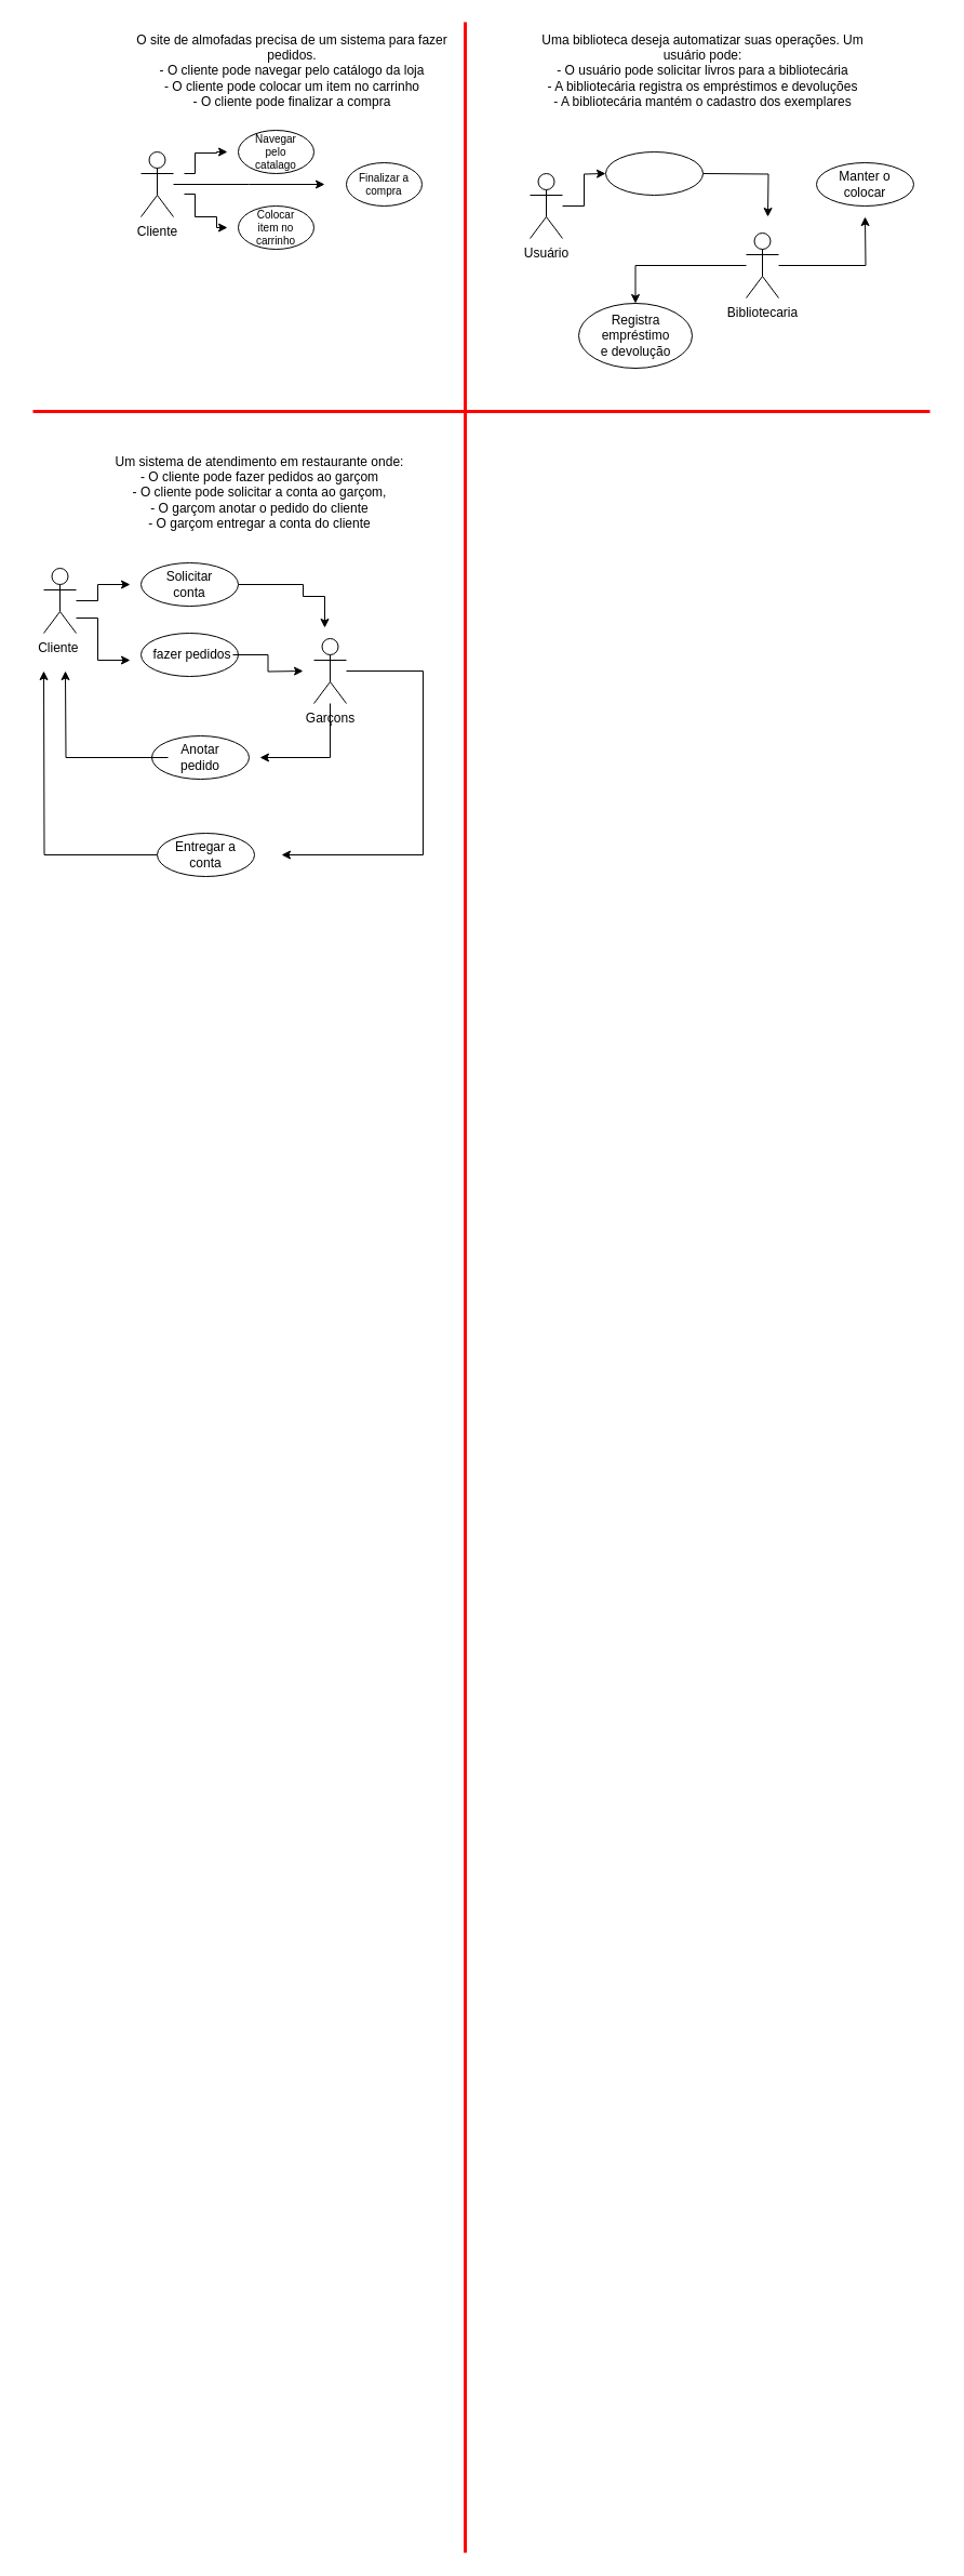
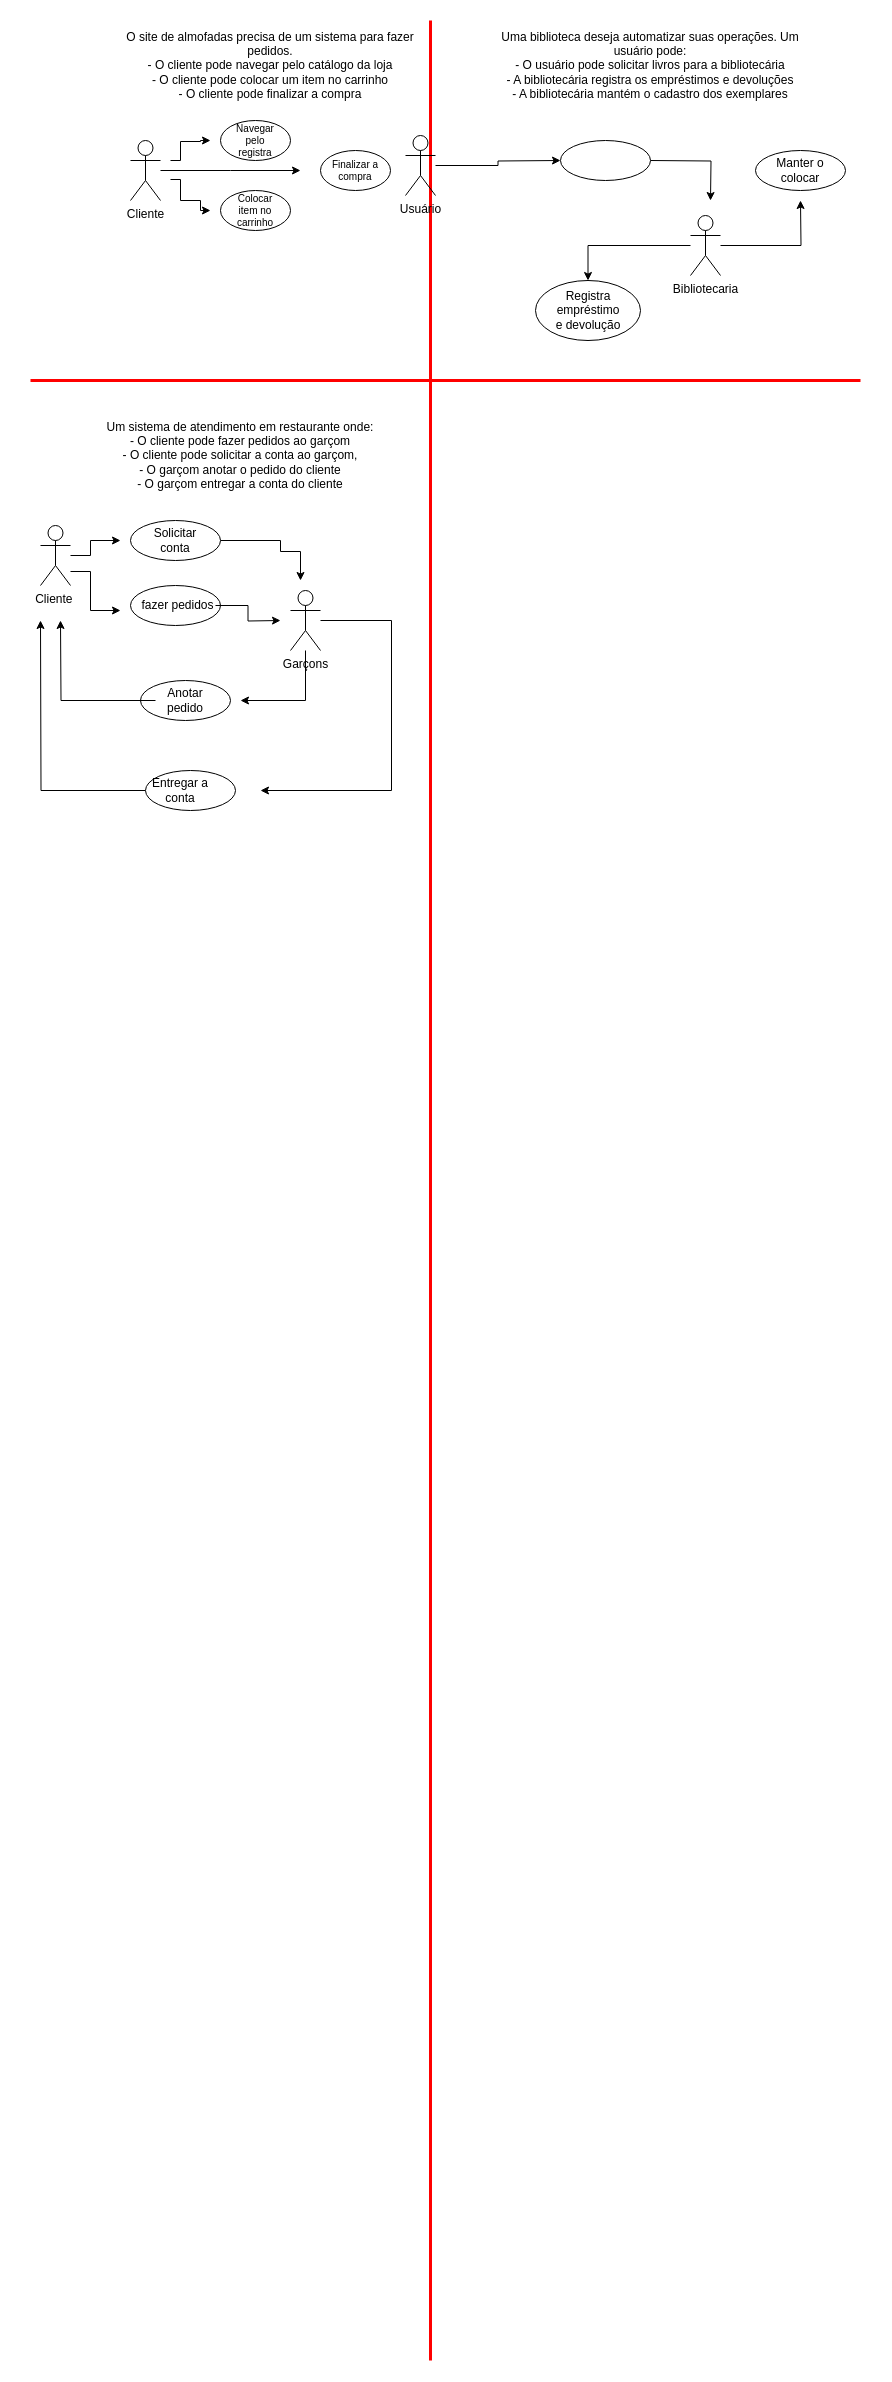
  <mxCell id="0" />
  <mxCell id="1" parent="0" />
  <mxCell id="2" style="edgeStyle=orthogonalEdgeStyle;rounded=0;orthogonalLoop=1;jettySize=auto;html=1;" edge="1" parent="1"><mxGeometry relative="1" as="geometry"><mxPoint x="210" y="140" as="targetPoint" /><mxPoint x="170" y="160" as="sourcePoint" /><Array as="points"><mxPoint x="180" y="160" /><mxPoint x="180" y="141" /><mxPoint x="200" y="141" /></Array></mxGeometry></mxCell>
  <mxCell id="3" style="edgeStyle=orthogonalEdgeStyle;rounded=0;orthogonalLoop=1;jettySize=auto;html=1;" edge="1" parent="1" source="5"><mxGeometry relative="1" as="geometry"><mxPoint x="300" y="170" as="targetPoint" /></mxGeometry></mxCell>
  <mxCell id="4" style="edgeStyle=orthogonalEdgeStyle;rounded=0;orthogonalLoop=1;jettySize=auto;html=1;" edge="1" parent="1"><mxGeometry relative="1" as="geometry"><mxPoint x="210" y="210" as="targetPoint" /><mxPoint x="170" y="179" as="sourcePoint" /><Array as="points"><mxPoint x="180" y="179" /><mxPoint x="180" y="200" /><mxPoint x="200" y="200" /></Array></mxGeometry></mxCell>
  <mxCell id="5" value="Cliente" style="shape=umlActor;verticalLabelPosition=bottom;verticalAlign=top;html=1;outlineConnect=0;" parent="1" vertex="1"><mxGeometry x="130" y="140" width="30" height="60" as="geometry" /></mxCell>
  <mxCell id="6" value="&lt;div&gt;O site de almofadas precisa de um sistema para fazer&lt;/div&gt;&lt;div&gt;pedidos.&lt;/div&gt;&lt;div&gt;- O cliente pode navegar pelo catálogo da loja&lt;/div&gt;&lt;div&gt;- O cliente pode colocar um item no carrinho&lt;/div&gt;&lt;div&gt;- O cliente pode finalizar a compra&lt;/div&gt;" style="text;html=1;align=center;verticalAlign=middle;whiteSpace=wrap;rounded=0;" vertex="1" parent="1"><mxGeometry x="90" y="50" width="360" height="30" as="geometry" /></mxCell>
  <mxCell id="7" value="" style="ellipse;whiteSpace=wrap;html=1;" vertex="1" parent="1"><mxGeometry x="220" y="120" width="70" height="40" as="geometry" /></mxCell>
- <mxCell id="8" value="Navegar pelo catalago" style="text;html=1;align=center;verticalAlign=middle;whiteSpace=wrap;rounded=0;fontSize=10;" vertex="1" parent="1"><mxGeometry x="230" y="135" width="50" height="10" as="geometry" /></mxCell>
+ <mxCell id="8" value="Navegar pelo registra" style="text;html=1;align=center;verticalAlign=middle;whiteSpace=wrap;rounded=0;fontSize=10;" vertex="1" parent="1"><mxGeometry x="230" y="135" width="50" height="10" as="geometry" /></mxCell>
  <mxCell id="9" value="" style="ellipse;whiteSpace=wrap;html=1;" vertex="1" parent="1"><mxGeometry x="220" y="190" width="70" height="40" as="geometry" /></mxCell>
  <mxCell id="10" value="Colocar item no carrinho" style="text;html=1;align=center;verticalAlign=middle;whiteSpace=wrap;rounded=0;fontSize=10;" vertex="1" parent="1"><mxGeometry x="230" y="205" width="50" height="10" as="geometry" /></mxCell>
  <mxCell id="11" value="" style="ellipse;whiteSpace=wrap;html=1;" vertex="1" parent="1"><mxGeometry x="320" y="150" width="70" height="40" as="geometry" /></mxCell>
  <mxCell id="12" value="Finalizar a compra" style="text;html=1;align=center;verticalAlign=middle;whiteSpace=wrap;rounded=0;fontSize=10;" vertex="1" parent="1"><mxGeometry x="330" y="165" width="50" height="10" as="geometry" /></mxCell>
  <mxCell id="13" value="" style="endArrow=none;html=1;rounded=0;fontColor=#FF0000;strokeColor=#FF0000;startSize=16;strokeWidth=3;" edge="1" parent="1"><mxGeometry width="50" height="50" relative="1" as="geometry"><mxPoint x="430" y="2360" as="sourcePoint" /><mxPoint x="430" as="targetPoint" y="20" /></mxGeometry></mxCell>
  <mxCell id="14" value="&lt;div&gt;Uma biblioteca deseja automatizar suas operações. Um&lt;/div&gt;&lt;div&gt;usuário pode:&lt;/div&gt;&lt;div&gt;- O usuário pode solicitar livros para a bibliotecária&lt;/div&gt;&lt;div&gt;- A bibliotecária registra os empréstimos e devoluções&lt;/div&gt;&lt;div&gt;- A bibliotecária mantém o cadastro dos exemplares&lt;/div&gt;" style="text;html=1;align=center;verticalAlign=middle;whiteSpace=wrap;rounded=0;" vertex="1" parent="1"><mxGeometry x="430" y="50" width="440" height="30" as="geometry" /></mxCell>
  <mxCell id="15" style="edgeStyle=orthogonalEdgeStyle;rounded=0;orthogonalLoop=1;jettySize=auto;html=1;" edge="1" parent="1" source="16"><mxGeometry relative="1" as="geometry"><mxPoint x="560" y="160" as="targetPoint" /></mxGeometry></mxCell>
- <mxCell id="16" value="Usuário" style="shape=umlActor;verticalLabelPosition=bottom;verticalAlign=top;html=1;outlineConnect=0;" vertex="1" parent="1"><mxGeometry x="490" y="160" width="30" height="60" as="geometry" /></mxCell>
+ <mxCell id="16" value="Usuário" style="shape=umlActor;verticalLabelPosition=bottom;verticalAlign=top;html=1;outlineConnect=0;" vertex="1" parent="1"><mxGeometry x="405" y="135" width="30" height="60" as="geometry" /></mxCell>
  <mxCell id="17" style="edgeStyle=orthogonalEdgeStyle;rounded=0;orthogonalLoop=1;jettySize=auto;html=1;" edge="1" parent="1"><mxGeometry relative="1" as="geometry"><mxPoint x="710" y="200.03" as="targetPoint" /><mxPoint x="650" y="159.996" as="sourcePoint" /></mxGeometry></mxCell>
  <mxCell id="18" value="" style="ellipse;whiteSpace=wrap;html=1;" vertex="1" parent="1"><mxGeometry x="560" y="140" width="90" height="40" as="geometry" /></mxCell>
  <mxCell id="19" style="edgeStyle=orthogonalEdgeStyle;rounded=0;orthogonalLoop=1;jettySize=auto;html=1;entryX=0.5;entryY=0;entryDx=0;entryDy=0;" edge="1" parent="1" source="21" target="22"><mxGeometry relative="1" as="geometry"><Array as="points"><mxPoint x="588" y="245" /><mxPoint x="588" y="280" /></Array></mxGeometry></mxCell>
  <mxCell id="20" style="edgeStyle=orthogonalEdgeStyle;rounded=0;orthogonalLoop=1;jettySize=auto;html=1;" edge="1" parent="1" source="21"><mxGeometry relative="1" as="geometry"><mxPoint x="800" y="200" as="targetPoint" /></mxGeometry></mxCell>
  <mxCell id="21" value="Bibliotecaria" style="shape=umlActor;verticalLabelPosition=bottom;verticalAlign=top;html=1;outlineConnect=0;" vertex="1" parent="1"><mxGeometry x="690" y="215" width="30" height="60" as="geometry" /></mxCell>
  <mxCell id="22" value="" style="ellipse;whiteSpace=wrap;html=1;" vertex="1" parent="1"><mxGeometry x="535" y="280" width="105" height="60" as="geometry" /></mxCell>
  <mxCell id="23" value="Registra empréstimo e devolução" style="text;html=1;align=center;verticalAlign=middle;whiteSpace=wrap;rounded=0;" vertex="1" parent="1"><mxGeometry x="552.5" y="295" width="70" height="30" as="geometry" /></mxCell>
  <mxCell id="24" value="" style="ellipse;whiteSpace=wrap;html=1;" vertex="1" parent="1"><mxGeometry x="755" y="150" width="90" height="40" as="geometry" /></mxCell>
  <mxCell id="25" value="Manter o colocar" style="text;html=1;align=center;verticalAlign=middle;whiteSpace=wrap;rounded=0;" vertex="1" parent="1"><mxGeometry x="770" y="155" width="60" height="30" as="geometry" /></mxCell>
  <mxCell id="26" value="" style="endArrow=none;html=1;rounded=0;fontColor=#FF0000;strokeColor=#FF0000;startSize=16;strokeWidth=3;" edge="1" parent="1"><mxGeometry width="50" height="50" relative="1" as="geometry"><mxPoint x="860" y="380" as="sourcePoint" /><mxPoint y="380" as="targetPoint" x="30" /></mxGeometry></mxCell>
  <mxCell id="27" value="&lt;div&gt;Um sistema de atendimento em restaurante onde:&lt;/div&gt;&lt;div&gt;- O cliente pode fazer pedidos ao garçom&lt;/div&gt;&lt;div&gt;- O cliente pode solicitar a conta ao garçom,&lt;/div&gt;&lt;div&gt;- O garçom anotar o pedido do cliente&lt;/div&gt;&lt;div&gt;- O garçom entregar a conta do cliente&lt;/div&gt;" style="text;html=1;align=center;verticalAlign=middle;whiteSpace=wrap;rounded=0;" vertex="1" parent="1"><mxGeometry x="20" y="440" width="440" height="30" as="geometry" /></mxCell>
  <mxCell id="28" style="edgeStyle=orthogonalEdgeStyle;rounded=0;orthogonalLoop=1;jettySize=auto;html=1;" edge="1" parent="1" source="30"><mxGeometry relative="1" as="geometry"><mxPoint x="120" y="540" as="targetPoint" /><Array as="points"><mxPoint x="90" y="555" /><mxPoint x="90" y="540" /></Array></mxGeometry></mxCell>
  <mxCell id="29" style="edgeStyle=orthogonalEdgeStyle;rounded=0;orthogonalLoop=1;jettySize=auto;html=1;" edge="1" parent="1"><mxGeometry relative="1" as="geometry"><mxPoint x="120" y="610" as="targetPoint" /><mxPoint x="70" y="571" as="sourcePoint" /><Array as="points"><mxPoint x="90" y="571" /><mxPoint x="90" y="610" /></Array></mxGeometry></mxCell>
  <mxCell id="30" value="Cliente&amp;nbsp;&lt;div&gt;&lt;br&gt;&lt;/div&gt;" style="shape=umlActor;verticalLabelPosition=bottom;verticalAlign=top;html=1;outlineConnect=0;" vertex="1" parent="1"><mxGeometry x="40" y="525" width="30" height="60" as="geometry" /></mxCell>
  <mxCell id="31" style="edgeStyle=orthogonalEdgeStyle;rounded=0;orthogonalLoop=1;jettySize=auto;html=1;" edge="1" parent="1" source="32"><mxGeometry relative="1" as="geometry"><mxPoint x="300" y="580" as="targetPoint" /><Array as="points"><mxPoint x="280" y="540" /><mxPoint x="280" y="551" /></Array></mxGeometry></mxCell>
  <mxCell id="32" value="" style="ellipse;whiteSpace=wrap;html=1;" vertex="1" parent="1"><mxGeometry x="130" y="520" width="90" height="40" as="geometry" /></mxCell>
  <mxCell id="33" value="Solicitar conta" style="text;html=1;align=center;verticalAlign=middle;whiteSpace=wrap;rounded=0;" vertex="1" parent="1"><mxGeometry x="145" y="525" width="60" height="30" as="geometry" /></mxCell>
  <mxCell id="34" value="" style="ellipse;whiteSpace=wrap;html=1;" vertex="1" parent="1"><mxGeometry x="130" y="585" width="90" height="40" as="geometry" /></mxCell>
  <mxCell id="35" style="edgeStyle=orthogonalEdgeStyle;rounded=0;orthogonalLoop=1;jettySize=auto;html=1;" edge="1" parent="1" source="36"><mxGeometry relative="1" as="geometry"><mxPoint x="280" y="620" as="targetPoint" /></mxGeometry></mxCell>
  <mxCell id="36" value="fazer pedidos" style="text;html=1;align=center;verticalAlign=middle;whiteSpace=wrap;rounded=0;" vertex="1" parent="1"><mxGeometry x="140" y="590" width="75" height="30" as="geometry" /></mxCell>
  <mxCell id="37" style="edgeStyle=orthogonalEdgeStyle;rounded=0;orthogonalLoop=1;jettySize=auto;html=1;" edge="1" parent="1" source="39"><mxGeometry relative="1" as="geometry"><mxPoint x="240" y="700" as="targetPoint" /><Array as="points"><mxPoint x="305" y="700" /></Array></mxGeometry></mxCell>
  <mxCell id="38" style="edgeStyle=orthogonalEdgeStyle;rounded=0;orthogonalLoop=1;jettySize=auto;html=1;" edge="1" parent="1" source="39"><mxGeometry relative="1" as="geometry"><mxPoint x="260" y="790" as="targetPoint" /><Array as="points"><mxPoint x="391" y="620" /><mxPoint x="391" y="790" /></Array></mxGeometry></mxCell>
  <mxCell id="39" value="Garçons" style="shape=umlActor;verticalLabelPosition=bottom;verticalAlign=top;html=1;outlineConnect=0;" vertex="1" parent="1"><mxGeometry x="290" y="590" width="30" height="60" as="geometry" /></mxCell>
  <mxCell id="40" value="" style="ellipse;whiteSpace=wrap;html=1;" vertex="1" parent="1"><mxGeometry x="140" y="680" width="90" height="40" as="geometry" /></mxCell>
  <mxCell id="41" style="edgeStyle=orthogonalEdgeStyle;rounded=0;orthogonalLoop=1;jettySize=auto;html=1;" edge="1" parent="1" source="42"><mxGeometry relative="1" as="geometry"><mxPoint x="60" y="620" as="targetPoint" /></mxGeometry></mxCell>
  <mxCell id="42" value="Anotar pedido" style="text;html=1;align=center;verticalAlign=middle;whiteSpace=wrap;rounded=0;" vertex="1" parent="1"><mxGeometry x="155" y="685" width="60" height="30" as="geometry" /></mxCell>
  <mxCell id="43" style="edgeStyle=orthogonalEdgeStyle;rounded=0;orthogonalLoop=1;jettySize=auto;html=1;" edge="1" parent="1" source="44"><mxGeometry relative="1" as="geometry"><mxPoint x="40" y="620" as="targetPoint" /></mxGeometry></mxCell>
  <mxCell id="44" value="" style="ellipse;whiteSpace=wrap;html=1;" vertex="1" parent="1"><mxGeometry x="145" y="770" width="90" height="40" as="geometry" /></mxCell>
- <mxCell id="45" value="Entregar a conta" style="text;html=1;align=center;verticalAlign=middle;whiteSpace=wrap;rounded=0;" vertex="1" parent="1"><mxGeometry x="160" y="775" width="60" height="30" as="geometry" /></mxCell>
+ <mxCell id="45" value="Entregar a conta" style="text;html=1;align=center;verticalAlign=middle;whiteSpace=wrap;rounded=0;" vertex="1" parent="1"><mxGeometry x="150" y="775" width="60" height="30" as="geometry" /></mxCell>
